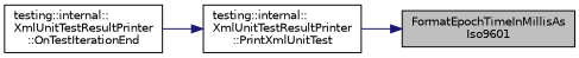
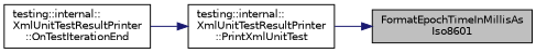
  digraph {
    rankdir=RL
    node [color=black fontname=Helvetica fontsize=10 shape=record]
    edge [color=midnightblue dir=back fontname=Helvetica fontsize=10 labelfontname=Helvetica labelfontsize=10 style=solid]
-   n1 [fillcolor=grey75 fontcolor=black height=0.2 label="FormatEpochTimeInMillisAs\lIso9601" style=filled width=0.4]
+   n1 [fillcolor=grey75 fontcolor=black height=0.2 label="FormatEpochTimeInMillisAs\lIso8601" style=filled width=0.4]
    n2 [height=0.2 label="testing::internal::\lXmlUnitTestResultPrinter\l::PrintXmlUnitTest" width=0.4]
    n3 [height=0.2 label="testing::internal::\lXmlUnitTestResultPrinter\l::OnTestIterationEnd" width=0.4]
    n1 -> n2
    n2 -> n3
  }
